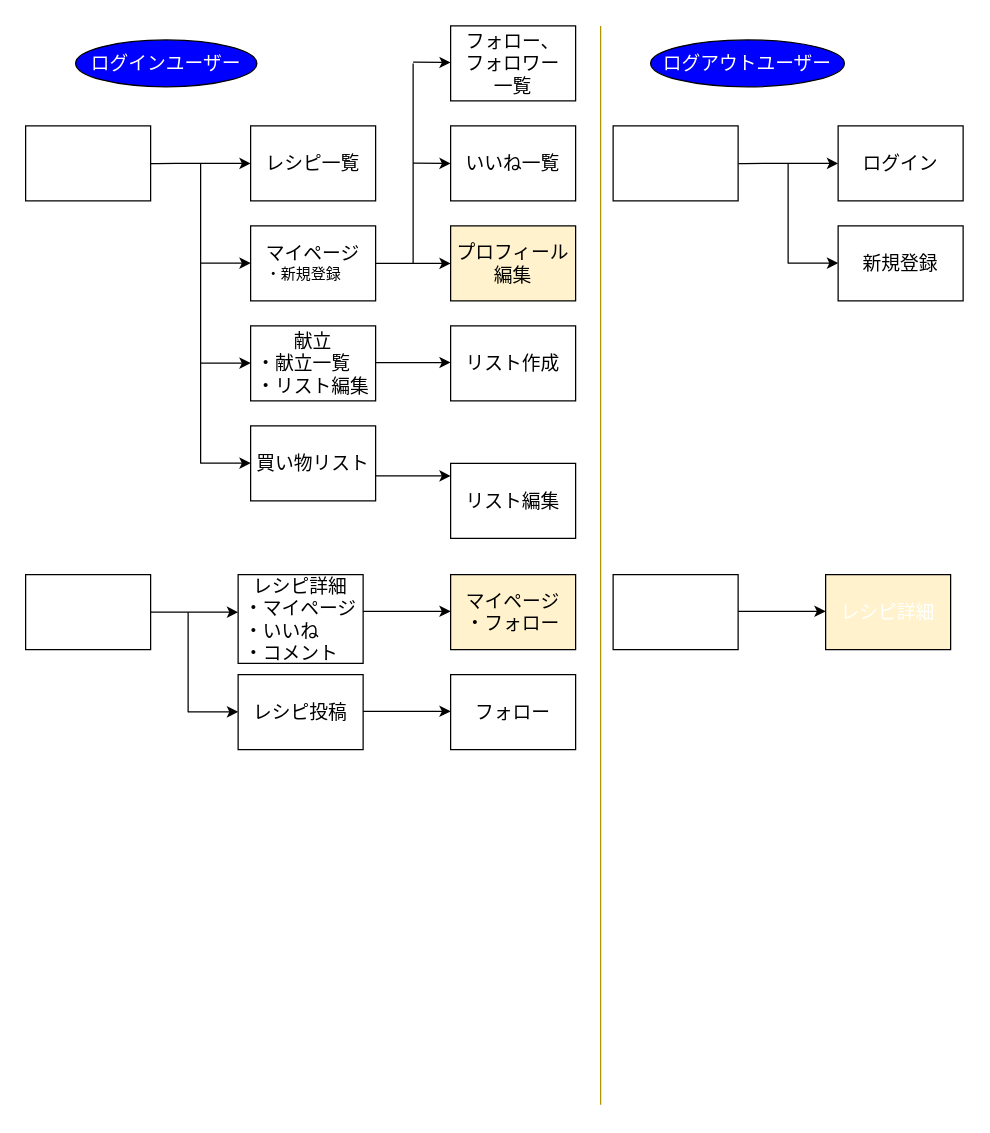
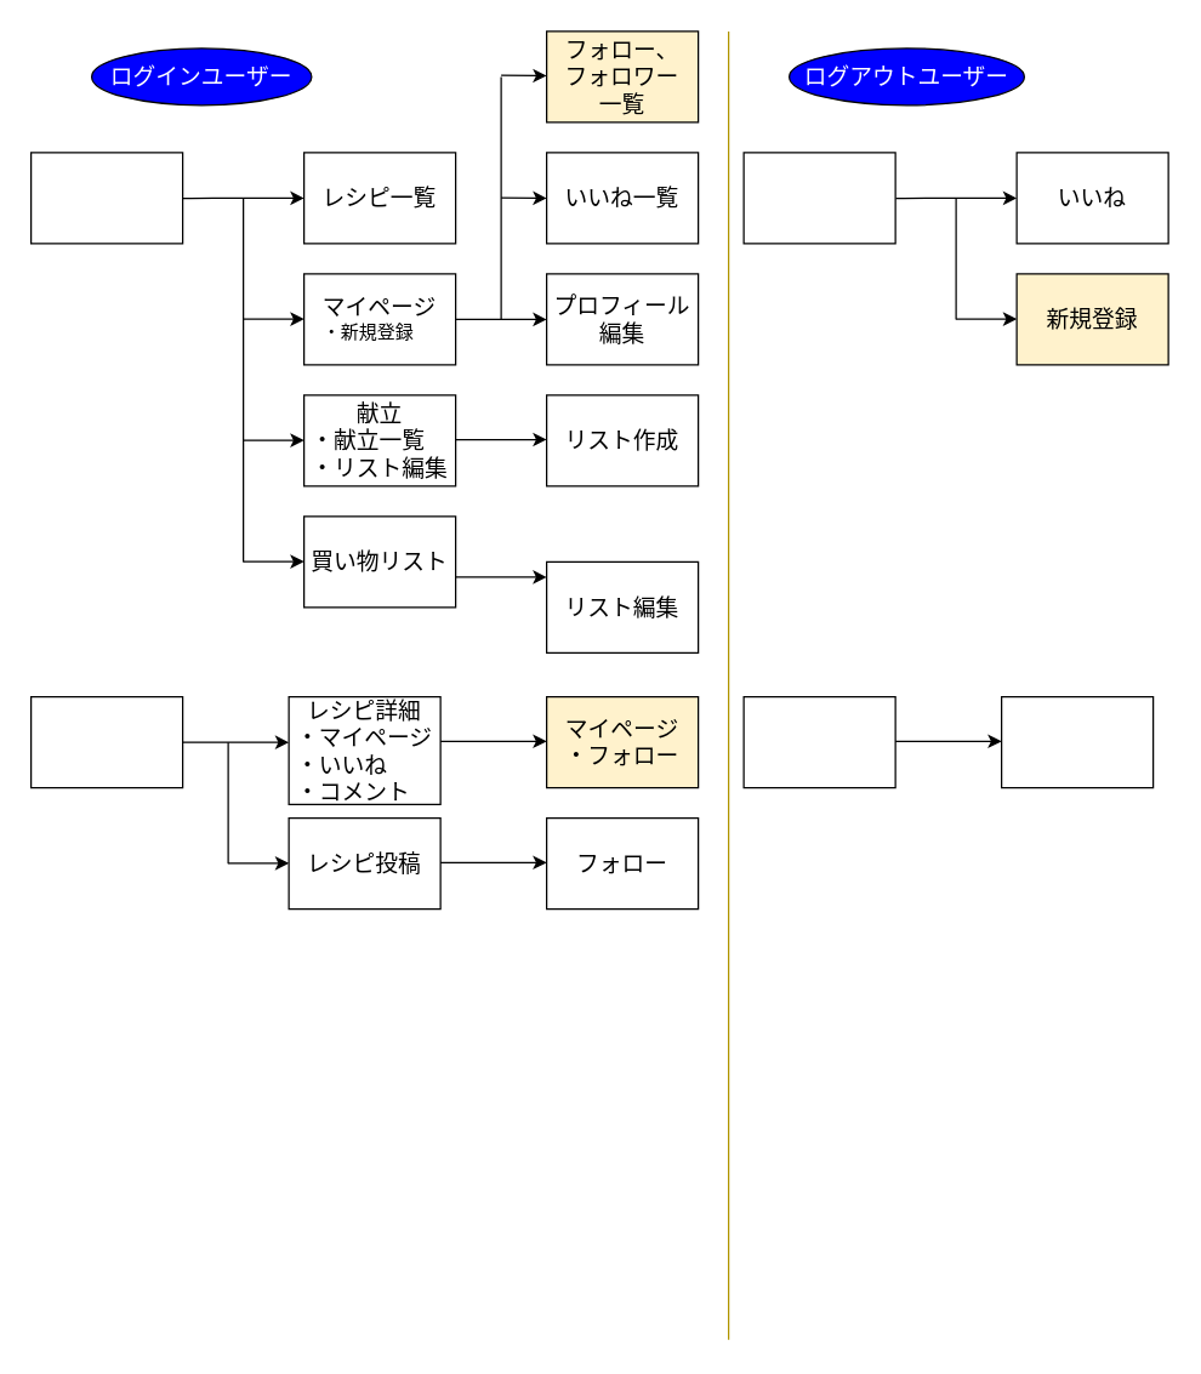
  <mxCell id="0" />
  <mxCell id="1" parent="0" />
  <mxCell id="2" style="edgeStyle=none;html=1;exitX=1.002;exitY=0.337;exitDx=0;exitDy=0;exitPerimeter=0;" edge="1" parent="1"><mxGeometry relative="1" as="geometry"><mxPoint x="200" y="130" as="targetPoint" /><mxPoint x="120.2" y="130.22" as="sourcePoint" /><Array as="points"><mxPoint x="130" y="130" /><mxPoint x="160" y="130" /><mxPoint x="170" y="130" /><mxPoint x="190" y="130" /></Array></mxGeometry></mxCell>
  <mxCell id="3" value="&lt;font color=&quot;#ffffff&quot; style=&quot;font-size: 15px&quot;&gt;ヘッダー&lt;/font&gt;" style="rounded=0;whiteSpace=wrap;html=1;" vertex="1" parent="1"><mxGeometry y="100" width="100" height="60" as="geometry" x="20" /></mxCell>
  <mxCell id="4" value="&lt;font style=&quot;font-size: 15px&quot;&gt;レシピ一覧&lt;/font&gt;" style="rounded=0;whiteSpace=wrap;html=1;" vertex="1" parent="1"><mxGeometry x="200" y="100" width="100" height="60" as="geometry" /></mxCell>
  <mxCell id="5" value="" style="endArrow=none;html=1;" edge="1" parent="1"><mxGeometry width="50" height="50" relative="1" as="geometry"><mxPoint x="160" y="370" as="sourcePoint" /><mxPoint x="160" y="130" as="targetPoint" /></mxGeometry></mxCell>
  <mxCell id="6" value="" style="endArrow=classic;html=1;" edge="1" parent="1"><mxGeometry width="50" height="50" relative="1" as="geometry"><mxPoint x="160" y="209.79" as="sourcePoint" /><mxPoint x="200" y="209.79" as="targetPoint" /></mxGeometry></mxCell>
  <mxCell id="7" value="&lt;font style=&quot;font-size: 15px&quot;&gt;マイページ&lt;/font&gt;&lt;br&gt;&lt;div style=&quot;text-align: left&quot;&gt;&lt;span&gt;・新規登録&lt;/span&gt;&lt;/div&gt;" style="rounded=0;whiteSpace=wrap;html=1;" vertex="1" parent="1"><mxGeometry x="200" y="180" width="100" height="60" as="geometry" /></mxCell>
  <mxCell id="8" value="&lt;font style=&quot;font-size: 15px&quot;&gt;献立&lt;br&gt;&lt;div style=&quot;text-align: left&quot;&gt;&lt;span&gt;・献立一覧&lt;/span&gt;&lt;/div&gt;&lt;div style=&quot;text-align: left&quot;&gt;&lt;span&gt;・リスト編集&lt;/span&gt;&lt;/div&gt;&lt;/font&gt;" style="rounded=0;whiteSpace=wrap;html=1;" vertex="1" parent="1"><mxGeometry x="200" y="260" width="100" height="60" as="geometry" /></mxCell>
  <mxCell id="9" value="&lt;font style=&quot;font-size: 15px&quot;&gt;買い物リスト&lt;/font&gt;" style="rounded=0;whiteSpace=wrap;html=1;" vertex="1" parent="1"><mxGeometry x="200" y="340" width="100" height="60" as="geometry" /></mxCell>
  <mxCell id="10" value="" style="endArrow=classic;html=1;" edge="1" parent="1"><mxGeometry width="50" height="50" relative="1" as="geometry"><mxPoint x="160" y="289.79" as="sourcePoint" /><mxPoint x="200" y="289.79" as="targetPoint" /></mxGeometry></mxCell>
  <mxCell id="11" value="" style="endArrow=classic;html=1;" edge="1" parent="1"><mxGeometry width="50" height="50" relative="1" as="geometry"><mxPoint x="160" y="369.79" as="sourcePoint" /><mxPoint x="200" y="369.79" as="targetPoint" /></mxGeometry></mxCell>
  <mxCell id="12" value="" style="endArrow=classic;html=1;fontSize=15;fontColor=#FFFFFF;exitX=1;exitY=0.5;exitDx=0;exitDy=0;" edge="1" parent="1" source="7"><mxGeometry width="50" height="50" relative="1" as="geometry"><mxPoint x="320" y="220" as="sourcePoint" /><mxPoint x="360" y="210" as="targetPoint" /></mxGeometry></mxCell>
  <mxCell id="13" value="&lt;span style=&quot;font-size: 15px&quot;&gt;いいね一覧&lt;/span&gt;" style="rounded=0;whiteSpace=wrap;html=1;" vertex="1" parent="1"><mxGeometry x="360" y="100" width="100" height="60" as="geometry" /></mxCell>
- <mxCell id="14" value="&lt;font style=&quot;font-size: 15px&quot;&gt;フォロー、&lt;br&gt;フォロワー&lt;br&gt;一覧&lt;br&gt;&lt;/font&gt;" style="rounded=0;whiteSpace=wrap;html=1;" vertex="1" parent="1"><mxGeometry x="360" width="100" height="60" as="geometry" y="20" /></mxCell>
- <mxCell id="15" value="&lt;span style=&quot;font-size: 15px&quot;&gt;プロフィール編集&lt;/span&gt;" style="rounded=0;whiteSpace=wrap;html=1;fillColor=#fff2cc;" vertex="1" parent="1"><mxGeometry x="360" y="180" width="100" height="60" as="geometry" /></mxCell>
+ <mxCell id="14" value="&lt;font style=&quot;font-size: 15px&quot;&gt;フォロー、&lt;br&gt;フォロワー&lt;br&gt;一覧&lt;br&gt;&lt;/font&gt;" style="rounded=0;whiteSpace=wrap;html=1;fillColor=#fff2cc;" vertex="1" parent="1"><mxGeometry x="360" width="100" height="60" as="geometry" y="20" /></mxCell>
+ <mxCell id="15" value="&lt;span style=&quot;font-size: 15px&quot;&gt;プロフィール編集&lt;/span&gt;" style="rounded=0;whiteSpace=wrap;html=1;" vertex="1" parent="1"><mxGeometry x="360" y="180" width="100" height="60" as="geometry" /></mxCell>
  <mxCell id="16" value="&lt;font style=&quot;font-size: 15px&quot;&gt;リスト作成&lt;/font&gt;" style="rounded=0;whiteSpace=wrap;html=1;" vertex="1" parent="1"><mxGeometry x="360" y="260" width="100" height="60" as="geometry" /></mxCell>
  <mxCell id="17" value="" style="endArrow=classic;html=1;fontSize=15;fontColor=#FFFFFF;exitX=1;exitY=0.5;exitDx=0;exitDy=0;" edge="1" parent="1"><mxGeometry width="50" height="50" relative="1" as="geometry"><mxPoint x="300" y="289.33" as="sourcePoint" /><mxPoint x="360" y="289.33" as="targetPoint" /></mxGeometry></mxCell>
  <mxCell id="18" value="" style="endArrow=none;html=1;fontSize=15;fontColor=#FFFFFF;" edge="1" parent="1"><mxGeometry width="50" height="50" relative="1" as="geometry"><mxPoint x="330" y="210" as="sourcePoint" /><mxPoint x="330" y="50" as="targetPoint" /></mxGeometry></mxCell>
  <mxCell id="19" value="" style="endArrow=classic;html=1;fontSize=15;fontColor=#FFFFFF;" edge="1" parent="1"><mxGeometry width="50" height="50" relative="1" as="geometry"><mxPoint x="330" y="49" as="sourcePoint" /><mxPoint x="360" y="49.33" as="targetPoint" /></mxGeometry></mxCell>
  <mxCell id="20" value="" style="endArrow=classic;html=1;fontSize=15;fontColor=#FFFFFF;" edge="1" parent="1"><mxGeometry width="50" height="50" relative="1" as="geometry"><mxPoint x="330" y="129.78" as="sourcePoint" /><mxPoint x="360" y="130.11" as="targetPoint" /></mxGeometry></mxCell>
  <mxCell id="21" value="&lt;span style=&quot;font-size: 15px&quot;&gt;リスト編集&lt;/span&gt;" style="rounded=0;whiteSpace=wrap;html=1;" vertex="1" parent="1"><mxGeometry x="360" y="370" width="100" height="60" as="geometry" /></mxCell>
  <mxCell id="22" value="" style="endArrow=classic;html=1;fontSize=15;fontColor=#FFFFFF;exitX=1;exitY=0.5;exitDx=0;exitDy=0;" edge="1" parent="1"><mxGeometry width="50" height="50" relative="1" as="geometry"><mxPoint x="300" y="380" as="sourcePoint" /><mxPoint x="360" y="380" as="targetPoint" /></mxGeometry></mxCell>
  <mxCell id="23" style="edgeStyle=none;html=1;exitX=1.002;exitY=0.337;exitDx=0;exitDy=0;exitPerimeter=0;" edge="1" parent="1"><mxGeometry relative="1" as="geometry"><mxPoint x="670" y="130" as="targetPoint" /><mxPoint x="590.2" y="130.22" as="sourcePoint" /><Array as="points"><mxPoint x="600" y="130" /><mxPoint x="630" y="130" /><mxPoint x="640" y="130" /><mxPoint x="660" y="130" /></Array></mxGeometry></mxCell>
  <mxCell id="24" value="&lt;font color=&quot;#ffffff&quot; style=&quot;font-size: 15px&quot;&gt;ヘッダー&lt;/font&gt;" style="rounded=0;whiteSpace=wrap;html=1;" vertex="1" parent="1"><mxGeometry x="490" y="100" width="100" height="60" as="geometry" /></mxCell>
- <mxCell id="25" value="&lt;font style=&quot;font-size: 15px&quot;&gt;ログイン&lt;/font&gt;" style="rounded=0;whiteSpace=wrap;html=1;" vertex="1" parent="1"><mxGeometry x="670" y="100" width="100" height="60" as="geometry" /></mxCell>
+ <mxCell id="25" value="&lt;font style=&quot;font-size: 15px&quot;&gt;いいね&lt;/font&gt;" style="rounded=0;whiteSpace=wrap;html=1;" vertex="1" parent="1"><mxGeometry x="670" y="100" width="100" height="60" as="geometry" /></mxCell>
  <mxCell id="26" value="" style="endArrow=none;html=1;" edge="1" parent="1"><mxGeometry width="50" height="50" relative="1" as="geometry"><mxPoint x="630" y="210" as="sourcePoint" /><mxPoint x="630" y="130" as="targetPoint" /></mxGeometry></mxCell>
  <mxCell id="27" value="" style="endArrow=classic;html=1;" edge="1" parent="1"><mxGeometry width="50" height="50" relative="1" as="geometry"><mxPoint x="630" y="209.79" as="sourcePoint" /><mxPoint x="670" y="209.79" as="targetPoint" /></mxGeometry></mxCell>
- <mxCell id="28" value="&lt;span style=&quot;font-size: 15px&quot;&gt;新規登録&lt;/span&gt;" style="rounded=0;whiteSpace=wrap;html=1;" vertex="1" parent="1"><mxGeometry x="670" y="180" width="100" height="60" as="geometry" /></mxCell>
+ <mxCell id="28" value="&lt;span style=&quot;font-size: 15px&quot;&gt;新規登録&lt;/span&gt;" style="rounded=0;whiteSpace=wrap;html=1;fillColor=#fff2cc;" vertex="1" parent="1"><mxGeometry x="670" y="180" width="100" height="60" as="geometry" /></mxCell>
  <mxCell id="29" value="" style="endArrow=none;html=1;fontSize=15;fontColor=#FFFFFF;fillColor=#e3c800;strokeColor=#B09500;" edge="1" parent="1"><mxGeometry width="50" height="50" relative="1" as="geometry"><mxPoint x="480" y="883.03" as="sourcePoint" /><mxPoint x="480" as="targetPoint" y="20" /></mxGeometry></mxCell>
  <mxCell id="30" value="ログアウトユーザー" style="ellipse;whiteSpace=wrap;html=1;fontSize=15;fontColor=#FFFFFF;fillColor=#0000FF;" vertex="1" parent="1"><mxGeometry x="520" y="31.25" width="155" height="37.5" as="geometry" /></mxCell>
  <mxCell id="31" value="ログインユーザー" style="ellipse;whiteSpace=wrap;html=1;fontSize=15;fontColor=#FFFFFF;fillColor=#0000FF;" vertex="1" parent="1"><mxGeometry x="60" y="31.25" width="145" height="37.5" as="geometry" /></mxCell>
  <mxCell id="32" value="&lt;font color=&quot;#ffffff&quot; style=&quot;font-size: 15px&quot;&gt;TOP画面&lt;br&gt;・レシピ一覧&lt;br&gt;&lt;/font&gt;" style="rounded=0;whiteSpace=wrap;html=1;" vertex="1" parent="1"><mxGeometry y="459" width="100" height="60" as="geometry" x="20" /></mxCell>
  <mxCell id="33" value="&lt;font color=&quot;#ffffff&quot; style=&quot;font-size: 15px&quot;&gt;TOP画面&lt;br&gt;・レシピ一覧&lt;br&gt;&lt;/font&gt;" style="rounded=0;whiteSpace=wrap;html=1;" vertex="1" parent="1"><mxGeometry x="490" y="459" width="100" height="60" as="geometry" /></mxCell>
  <mxCell id="34" value="&lt;font style=&quot;font-size: 15px&quot;&gt;レシピ詳細&lt;br&gt;&lt;div style=&quot;text-align: left&quot;&gt;&lt;span&gt;・マイページ&lt;/span&gt;&lt;/div&gt;&lt;div style=&quot;text-align: left&quot;&gt;&lt;span&gt;・いいね&lt;/span&gt;&lt;/div&gt;&lt;div style=&quot;text-align: left&quot;&gt;&lt;span&gt;・コメント&lt;/span&gt;&lt;/div&gt;&lt;/font&gt;" style="rounded=0;whiteSpace=wrap;html=1;" vertex="1" parent="1"><mxGeometry x="190" y="459" width="100" height="71" as="geometry" /></mxCell>
  <mxCell id="35" value="" style="endArrow=none;html=1;" edge="1" parent="1"><mxGeometry width="50" height="50" relative="1" as="geometry"><mxPoint x="150" y="569" as="sourcePoint" /><mxPoint x="150" y="489" as="targetPoint" /></mxGeometry></mxCell>
  <mxCell id="36" value="" style="endArrow=classic;html=1;" edge="1" parent="1"><mxGeometry width="50" height="50" relative="1" as="geometry"><mxPoint x="150" y="568.79" as="sourcePoint" /><mxPoint x="190" y="568.79" as="targetPoint" /></mxGeometry></mxCell>
  <mxCell id="37" value="&lt;span style=&quot;font-size: 15px&quot;&gt;レシピ投稿&lt;/span&gt;" style="rounded=0;whiteSpace=wrap;html=1;" vertex="1" parent="1"><mxGeometry x="190" y="539" width="100" height="60" as="geometry" /></mxCell>
  <mxCell id="38" value="" style="endArrow=classic;html=1;fontSize=15;fontColor=#FFFFFF;exitX=1;exitY=0.5;exitDx=0;exitDy=0;" edge="1" parent="1" source="32"><mxGeometry width="50" height="50" relative="1" as="geometry"><mxPoint x="180" y="539" as="sourcePoint" /><mxPoint x="190" y="489" as="targetPoint" /></mxGeometry></mxCell>
  <mxCell id="39" value="" style="endArrow=classic;html=1;fontSize=15;fontColor=#FFFFFF;exitX=1;exitY=0.5;exitDx=0;exitDy=0;" edge="1" parent="1"><mxGeometry width="50" height="50" relative="1" as="geometry"><mxPoint x="290" y="488.38" as="sourcePoint" /><mxPoint x="360" y="488.38" as="targetPoint" /></mxGeometry></mxCell>
  <mxCell id="40" value="&lt;font style=&quot;font-size: 15px&quot;&gt;マイページ&lt;br&gt;・フォロー&lt;br&gt;&lt;/font&gt;" style="rounded=0;whiteSpace=wrap;html=1;fillColor=#fff2cc;" vertex="1" parent="1"><mxGeometry x="360" y="459" width="100" height="60" as="geometry" /></mxCell>
  <mxCell id="41" value="&lt;span style=&quot;font-size: 15px&quot;&gt;フォロー&lt;/span&gt;" style="rounded=0;whiteSpace=wrap;html=1;" vertex="1" parent="1"><mxGeometry x="360" y="539" width="100" height="60" as="geometry" /></mxCell>
  <mxCell id="42" value="" style="endArrow=classic;html=1;fontSize=15;fontColor=#FFFFFF;exitX=1;exitY=0.5;exitDx=0;exitDy=0;" edge="1" parent="1"><mxGeometry width="50" height="50" relative="1" as="geometry"><mxPoint x="290" y="568.37" as="sourcePoint" /><mxPoint x="360" y="568.37" as="targetPoint" /></mxGeometry></mxCell>
- <mxCell id="43" value="&lt;font color=&quot;#ffffff&quot; style=&quot;font-size: 15px&quot;&gt;レシピ詳細&lt;/font&gt;" style="rounded=0;whiteSpace=wrap;html=1;fillColor=#fff2cc;" vertex="1" parent="1"><mxGeometry x="660" y="459" width="100" height="60" as="geometry" /></mxCell>
+ <mxCell id="43" value="&lt;font color=&quot;#ffffff&quot; style=&quot;font-size: 15px&quot;&gt;レシピ詳細&lt;/font&gt;" style="rounded=0;whiteSpace=wrap;html=1;" vertex="1" parent="1"><mxGeometry x="660" y="459" width="100" height="60" as="geometry" /></mxCell>
  <mxCell id="44" value="" style="endArrow=classic;html=1;fontSize=15;fontColor=#FFFFFF;exitX=1;exitY=0.5;exitDx=0;exitDy=0;" edge="1" parent="1"><mxGeometry width="50" height="50" relative="1" as="geometry"><mxPoint x="590" y="488.37" as="sourcePoint" /><mxPoint x="660" y="488.37" as="targetPoint" /></mxGeometry></mxCell>
